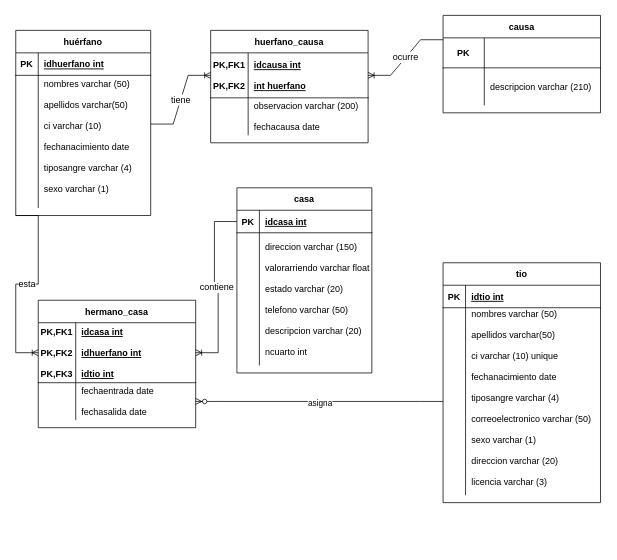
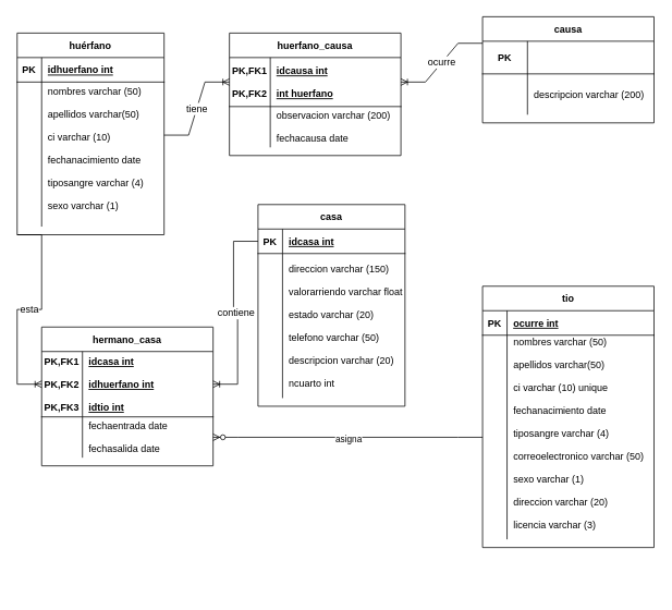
  <mxCell id="0" />
  <mxCell id="1" parent="0" />
  <mxCell id="2" value="huérfano" style="shape=table;startSize=30;container=1;collapsible=1;childLayout=tableLayout;fixedRows=1;rowLines=0;fontStyle=1;align=center;resizeLast=1;" parent="1" vertex="1"><mxGeometry x="20" y="40" width="180" height="247" as="geometry" /></mxCell>
  <mxCell id="3" value="" style="shape=partialRectangle;collapsible=0;dropTarget=0;pointerEvents=0;fillColor=none;points=[[0,0.5],[1,0.5]];portConstraint=eastwest;top=0;left=0;right=0;bottom=1;" parent="2" vertex="1"><mxGeometry y="30" width="180" height="30" as="geometry" /></mxCell>
  <mxCell id="4" value="PK" style="shape=partialRectangle;overflow=hidden;connectable=0;fillColor=none;top=0;left=0;bottom=0;right=0;fontStyle=1;" parent="3" vertex="1"><mxGeometry width="30" height="30" as="geometry"><mxRectangle width="30" height="30" as="alternateBounds" /></mxGeometry></mxCell>
  <mxCell id="5" value="idhuerfano int" style="shape=partialRectangle;overflow=hidden;connectable=0;fillColor=none;top=0;left=0;bottom=0;right=0;align=left;spacingLeft=6;fontStyle=5;" parent="3" vertex="1"><mxGeometry x="30" width="150" height="30" as="geometry"><mxRectangle width="150" height="30" as="alternateBounds" /></mxGeometry></mxCell>
  <mxCell id="6" value="" style="shape=partialRectangle;collapsible=0;dropTarget=0;pointerEvents=0;fillColor=none;points=[[0,0.5],[1,0.5]];portConstraint=eastwest;top=0;left=0;right=0;bottom=0;" parent="2" vertex="1"><mxGeometry y="60" width="180" height="177" as="geometry" /></mxCell>
  <mxCell id="7" value="" style="shape=partialRectangle;overflow=hidden;connectable=0;fillColor=none;top=0;left=0;bottom=0;right=0;" parent="6" vertex="1"><mxGeometry width="30" height="177" as="geometry"><mxRectangle width="30" height="177" as="alternateBounds" /></mxGeometry></mxCell>
  <mxCell id="8" value="nombres varchar (50) &#10;&#10;apellidos varchar(50) &#10;&#10;ci varchar (10) &#10;&#10;fechanacimiento date&#10;&#10;tiposangre varchar (4) &#10;&#10;sexo varchar (1)&#10;" style="shape=partialRectangle;overflow=hidden;connectable=0;fillColor=none;top=0;left=0;bottom=0;right=0;align=left;spacingLeft=6;" parent="6" vertex="1"><mxGeometry x="30" width="150" height="177" as="geometry"><mxRectangle width="150" height="177" as="alternateBounds" /></mxGeometry></mxCell>
  <mxCell id="9" value="huerfano_causa" style="shape=table;startSize=30;container=1;collapsible=1;childLayout=tableLayout;fixedRows=1;rowLines=0;fontStyle=1;align=center;resizeLast=1;" parent="1" vertex="1"><mxGeometry x="280" y="40" width="210" height="150" as="geometry" /></mxCell>
  <mxCell id="10" value="" style="shape=partialRectangle;collapsible=0;dropTarget=0;pointerEvents=0;fillColor=none;points=[[0,0.5],[1,0.5]];portConstraint=eastwest;top=0;left=0;right=0;bottom=1;" parent="9" vertex="1"><mxGeometry y="30" width="210" height="60" as="geometry" /></mxCell>
  <mxCell id="11" value="PK,FK1&#10;&#10;PK,FK2" style="shape=partialRectangle;overflow=hidden;connectable=0;fillColor=none;top=0;left=0;bottom=0;right=0;fontStyle=1;" parent="10" vertex="1"><mxGeometry width="50" height="60" as="geometry"><mxRectangle width="50" height="60" as="alternateBounds" /></mxGeometry></mxCell>
  <mxCell id="12" value="idcausa int&#10;&#10;int huerfano" style="shape=partialRectangle;overflow=hidden;connectable=0;fillColor=none;top=0;left=0;bottom=0;right=0;align=left;spacingLeft=6;fontStyle=5;" parent="10" vertex="1"><mxGeometry x="50" width="160" height="60" as="geometry"><mxRectangle width="160" height="60" as="alternateBounds" /></mxGeometry></mxCell>
  <mxCell id="13" value="" style="shape=partialRectangle;collapsible=0;dropTarget=0;pointerEvents=0;fillColor=none;points=[[0,0.5],[1,0.5]];portConstraint=eastwest;top=0;left=0;right=0;bottom=0;" parent="9" vertex="1"><mxGeometry y="90" width="210" height="50" as="geometry" /></mxCell>
  <mxCell id="14" value="" style="shape=partialRectangle;overflow=hidden;connectable=0;fillColor=none;top=0;left=0;bottom=0;right=0;" parent="13" vertex="1"><mxGeometry width="50" height="50" as="geometry"><mxRectangle width="50" height="50" as="alternateBounds" /></mxGeometry></mxCell>
  <mxCell id="15" value="observacion varchar (200)&#10;&#10;fechacausa date" style="shape=partialRectangle;overflow=hidden;connectable=0;fillColor=none;top=0;left=0;bottom=0;right=0;align=left;spacingLeft=6;" parent="13" vertex="1"><mxGeometry x="50" width="160" height="50" as="geometry"><mxRectangle width="160" height="50" as="alternateBounds" /></mxGeometry></mxCell>
  <mxCell id="16" value="causa" style="shape=table;startSize=30;container=1;collapsible=1;childLayout=tableLayout;fixedRows=1;rowLines=0;fontStyle=1;align=center;resizeLast=1;" parent="1" vertex="1"><mxGeometry x="590" y="20" width="210" height="130" as="geometry" /></mxCell>
  <mxCell id="17" value="" style="shape=partialRectangle;collapsible=0;dropTarget=0;pointerEvents=0;fillColor=none;points=[[0,0.5],[1,0.5]];portConstraint=eastwest;top=0;left=0;right=0;bottom=1;" parent="16" vertex="1"><mxGeometry y="30" width="210" height="40" as="geometry" /></mxCell>
  <mxCell id="18" value="PK" style="shape=partialRectangle;overflow=hidden;connectable=0;fillColor=none;top=0;left=0;bottom=0;right=0;fontStyle=1;" parent="17" vertex="1"><mxGeometry width="55" height="40" as="geometry"><mxRectangle width="55" height="40" as="alternateBounds" /></mxGeometry></mxCell>
  <mxCell id="19" value="" style="shape=partialRectangle;collapsible=0;dropTarget=0;pointerEvents=0;fillColor=none;points=[[0,0.5],[1,0.5]];portConstraint=eastwest;top=0;left=0;right=0;bottom=0;" parent="16" vertex="1"><mxGeometry y="70" width="210" height="50" as="geometry" /></mxCell>
  <mxCell id="20" value="" style="shape=partialRectangle;overflow=hidden;connectable=0;fillColor=none;top=0;left=0;bottom=0;right=0;" parent="19" vertex="1"><mxGeometry width="55" height="50" as="geometry"><mxRectangle width="55" height="50" as="alternateBounds" /></mxGeometry></mxCell>
- <mxCell id="21" value="descripcion varchar (210)" style="shape=partialRectangle;overflow=hidden;connectable=0;fillColor=none;top=0;left=0;bottom=0;right=0;align=left;spacingLeft=6;" parent="19" vertex="1"><mxGeometry x="55" width="155" height="50" as="geometry"><mxRectangle width="155" height="50" as="alternateBounds" /></mxGeometry></mxCell>
+ <mxCell id="21" value="descripcion varchar (200)" style="shape=partialRectangle;overflow=hidden;connectable=0;fillColor=none;top=0;left=0;bottom=0;right=0;align=left;spacingLeft=6;" parent="19" vertex="1"><mxGeometry x="55" width="155" height="50" as="geometry"><mxRectangle width="155" height="50" as="alternateBounds" /></mxGeometry></mxCell>
  <mxCell id="22" value="hermano_casa" style="shape=table;startSize=30;container=1;collapsible=1;childLayout=tableLayout;fixedRows=1;rowLines=0;fontStyle=1;align=center;resizeLast=1;" parent="1" vertex="1"><mxGeometry x="50" y="400" width="210" height="170" as="geometry" /></mxCell>
  <mxCell id="23" value="" style="shape=partialRectangle;collapsible=0;dropTarget=0;pointerEvents=0;fillColor=none;points=[[0,0.5],[1,0.5]];portConstraint=eastwest;top=0;left=0;right=0;bottom=1;" parent="22" vertex="1"><mxGeometry y="30" width="210" height="80" as="geometry" /></mxCell>
  <mxCell id="24" value="PK,FK1&#10;&#10;PK,FK2&#10;&#10;PK,FK3" style="shape=partialRectangle;overflow=hidden;connectable=0;fillColor=none;top=0;left=0;bottom=0;right=0;fontStyle=1;" parent="23" vertex="1"><mxGeometry width="50" height="80" as="geometry"><mxRectangle width="50" height="80" as="alternateBounds" /></mxGeometry></mxCell>
  <mxCell id="25" value="idcasa int&#10;&#10;idhuerfano int&#10;&#10;idtio int" style="shape=partialRectangle;overflow=hidden;connectable=0;fillColor=none;top=0;left=0;bottom=0;right=0;align=left;spacingLeft=6;fontStyle=5;" parent="23" vertex="1"><mxGeometry x="50" width="160" height="80" as="geometry"><mxRectangle width="160" height="80" as="alternateBounds" /></mxGeometry></mxCell>
  <mxCell id="26" value="" style="shape=partialRectangle;collapsible=0;dropTarget=0;pointerEvents=0;fillColor=none;points=[[0,0.5],[1,0.5]];portConstraint=eastwest;top=0;left=0;right=0;bottom=0;" parent="22" vertex="1"><mxGeometry y="110" width="210" height="50" as="geometry" /></mxCell>
  <mxCell id="27" value="" style="shape=partialRectangle;overflow=hidden;connectable=0;fillColor=none;top=0;left=0;bottom=0;right=0;" parent="26" vertex="1"><mxGeometry width="50" height="50" as="geometry"><mxRectangle width="50" height="50" as="alternateBounds" /></mxGeometry></mxCell>
  <mxCell id="28" value="fechaentrada date&#10;&#10;fechasalida date" style="shape=partialRectangle;overflow=hidden;connectable=0;fillColor=none;top=0;left=0;bottom=0;right=0;align=left;spacingLeft=6;" parent="26" vertex="1"><mxGeometry x="50" width="160" height="50" as="geometry"><mxRectangle width="160" height="50" as="alternateBounds" /></mxGeometry></mxCell>
  <mxCell id="29" value="casa" style="shape=table;startSize=30;container=1;collapsible=1;childLayout=tableLayout;fixedRows=1;rowLines=0;fontStyle=1;align=center;resizeLast=1;" parent="1" vertex="1"><mxGeometry x="315" y="250" width="180" height="247" as="geometry" /></mxCell>
  <mxCell id="30" value="" style="shape=partialRectangle;collapsible=0;dropTarget=0;pointerEvents=0;fillColor=none;points=[[0,0.5],[1,0.5]];portConstraint=eastwest;top=0;left=0;right=0;bottom=1;" parent="29" vertex="1"><mxGeometry y="30" width="180" height="30" as="geometry" /></mxCell>
  <mxCell id="31" value="PK" style="shape=partialRectangle;overflow=hidden;connectable=0;fillColor=none;top=0;left=0;bottom=0;right=0;fontStyle=1;" parent="30" vertex="1"><mxGeometry width="30" height="30" as="geometry"><mxRectangle width="30" height="30" as="alternateBounds" /></mxGeometry></mxCell>
  <mxCell id="32" value="idcasa int" style="shape=partialRectangle;overflow=hidden;connectable=0;fillColor=none;top=0;left=0;bottom=0;right=0;align=left;spacingLeft=6;fontStyle=5;" parent="30" vertex="1"><mxGeometry x="30" width="150" height="30" as="geometry"><mxRectangle width="150" height="30" as="alternateBounds" /></mxGeometry></mxCell>
  <mxCell id="33" value="" style="shape=partialRectangle;collapsible=0;dropTarget=0;pointerEvents=0;fillColor=none;points=[[0,0.5],[1,0.5]];portConstraint=eastwest;top=0;left=0;right=0;bottom=0;" parent="29" vertex="1"><mxGeometry y="60" width="180" height="177" as="geometry" /></mxCell>
  <mxCell id="34" value="" style="shape=partialRectangle;overflow=hidden;connectable=0;fillColor=none;top=0;left=0;bottom=0;right=0;" parent="33" vertex="1"><mxGeometry width="30" height="177" as="geometry"><mxRectangle width="30" height="177" as="alternateBounds" /></mxGeometry></mxCell>
  <mxCell id="35" value="direccion varchar (150)&#10;&#10;valorarriendo varchar float&#10;&#10;estado varchar (20)&#10;&#10;telefono varchar (50)&#10;&#10;descripcion varchar (20)&#10;&#10;ncuarto int" style="shape=partialRectangle;overflow=hidden;connectable=0;fillColor=none;top=0;left=0;bottom=0;right=0;align=left;spacingLeft=6;" parent="33" vertex="1"><mxGeometry x="30" width="150" height="177" as="geometry"><mxRectangle width="150" height="177" as="alternateBounds" /></mxGeometry></mxCell>
  <mxCell id="36" value="tio" style="shape=table;startSize=30;container=1;collapsible=1;childLayout=tableLayout;fixedRows=1;rowLines=0;fontStyle=1;align=center;resizeLast=1;" parent="1" vertex="1"><mxGeometry x="590" y="350" width="210" height="320" as="geometry" /></mxCell>
  <mxCell id="37" value="" style="shape=partialRectangle;collapsible=0;dropTarget=0;pointerEvents=0;fillColor=none;points=[[0,0.5],[1,0.5]];portConstraint=eastwest;top=0;left=0;right=0;bottom=1;" parent="36" vertex="1"><mxGeometry y="30" width="210" height="30" as="geometry" /></mxCell>
  <mxCell id="38" value="PK" style="shape=partialRectangle;overflow=hidden;connectable=0;fillColor=none;top=0;left=0;bottom=0;right=0;fontStyle=1;" parent="37" vertex="1"><mxGeometry width="30" height="30" as="geometry"><mxRectangle width="30" height="30" as="alternateBounds" /></mxGeometry></mxCell>
- <mxCell id="39" value="idtio int" style="shape=partialRectangle;overflow=hidden;connectable=0;fillColor=none;top=0;left=0;bottom=0;right=0;align=left;spacingLeft=6;fontStyle=5;" parent="37" vertex="1"><mxGeometry x="30" width="180" height="30" as="geometry"><mxRectangle width="180" height="30" as="alternateBounds" /></mxGeometry></mxCell>
+ <mxCell id="39" value="ocurre int" style="shape=partialRectangle;overflow=hidden;connectable=0;fillColor=none;top=0;left=0;bottom=0;right=0;align=left;spacingLeft=6;fontStyle=5;" parent="37" vertex="1"><mxGeometry x="30" width="180" height="30" as="geometry"><mxRectangle width="180" height="30" as="alternateBounds" /></mxGeometry></mxCell>
  <mxCell id="40" value="" style="shape=partialRectangle;collapsible=0;dropTarget=0;pointerEvents=0;fillColor=none;points=[[0,0.5],[1,0.5]];portConstraint=eastwest;top=0;left=0;right=0;bottom=0;" parent="36" vertex="1"><mxGeometry y="60" width="210" height="250" as="geometry" /></mxCell>
  <mxCell id="41" value="" style="shape=partialRectangle;overflow=hidden;connectable=0;fillColor=none;top=0;left=0;bottom=0;right=0;" parent="40" vertex="1"><mxGeometry width="30" height="250" as="geometry"><mxRectangle width="30" height="250" as="alternateBounds" /></mxGeometry></mxCell>
  <mxCell id="42" value="nombres varchar (50) &#10;&#10;apellidos varchar(50) &#10;&#10;ci varchar (10) unique&#10;&#10;fechanacimiento date&#10;&#10;tiposangre varchar (4)&#10;&#10;correoelectronico varchar (50) &#10;&#10;sexo varchar (1)&#10;&#10;direccion varchar (20)&#10;&#10;licencia varchar (3)&#10;" style="shape=partialRectangle;overflow=hidden;connectable=0;fillColor=none;top=0;left=0;bottom=0;right=0;align=left;spacingLeft=6;" parent="40" vertex="1"><mxGeometry x="30" width="180" height="250" as="geometry"><mxRectangle width="180" height="250" as="alternateBounds" /></mxGeometry></mxCell>
  <mxCell id="43" value="tiene" style="edgeStyle=entityRelationEdgeStyle;fontSize=12;html=1;endArrow=ERoneToMany;rounded=0;entryX=0;entryY=0.5;entryDx=0;entryDy=0;" parent="1" target="10" edge="1"><mxGeometry width="100" height="100" relative="1" as="geometry"><mxPoint x="200" y="165" as="sourcePoint" /><mxPoint x="300" y="65" as="targetPoint" /></mxGeometry></mxCell>
  <mxCell id="44" value="esta" style="edgeStyle=entityRelationEdgeStyle;fontSize=12;html=1;endArrow=ERoneToMany;rounded=0;entryX=0;entryY=0.5;entryDx=0;entryDy=0;" parent="1" target="23" edge="1"><mxGeometry width="100" height="100" relative="1" as="geometry"><mxPoint x="20" y="287" as="sourcePoint" /><mxPoint x="60" y="370" as="targetPoint" /><Array as="points"><mxPoint x="200" y="220" /><mxPoint x="310" y="240" /><mxPoint x="340" y="180" /><mxPoint x="350" y="170" /><mxPoint x="30" y="410" /><mxPoint x="280" y="210" /><mxPoint x="250" y="220" /></Array></mxGeometry></mxCell>
  <mxCell id="45" value="contiene" style="edgeStyle=entityRelationEdgeStyle;fontSize=12;html=1;endArrow=ERoneToMany;rounded=0;entryX=1;entryY=0.5;entryDx=0;entryDy=0;exitX=0;exitY=0.5;exitDx=0;exitDy=0;" parent="1" source="30" target="23" edge="1"><mxGeometry width="100" height="100" relative="1" as="geometry"><mxPoint x="160" y="550" as="sourcePoint" /><mxPoint x="260" y="450" as="targetPoint" /><Array as="points"><mxPoint x="210" y="500" /></Array></mxGeometry></mxCell>
  <mxCell id="46" value="" style="edgeStyle=entityRelationEdgeStyle;fontSize=12;html=1;endArrow=ERzeroToMany;endFill=1;rounded=0;entryX=1;entryY=0.5;entryDx=0;entryDy=0;exitX=0;exitY=0.5;exitDx=0;exitDy=0;" parent="1" source="40" target="26" edge="1"><mxGeometry width="100" height="100" relative="1" as="geometry"><mxPoint x="550" y="580" as="sourcePoint" /><mxPoint x="230" y="660" as="targetPoint" /><Array as="points"><mxPoint x="410" y="725" /></Array></mxGeometry></mxCell>
  <mxCell id="47" value="asigna" style="edgeLabel;html=1;align=center;verticalAlign=middle;resizable=0;points=[];" parent="46" vertex="1" connectable="0"><mxGeometry x="0.002" y="1" relative="1" as="geometry"><mxPoint as="offset" /></mxGeometry></mxCell>
  <mxCell id="48" value="ocurre" style="edgeStyle=entityRelationEdgeStyle;fontSize=12;html=1;endArrow=ERoneToMany;rounded=0;entryX=1;entryY=0.5;entryDx=0;entryDy=0;exitX=0;exitY=0.25;exitDx=0;exitDy=0;" parent="1" source="16" target="10" edge="1"><mxGeometry width="100" height="100" relative="1" as="geometry"><mxPoint x="380" y="250" as="sourcePoint" /><mxPoint x="480" y="150" as="targetPoint" /></mxGeometry></mxCell>
